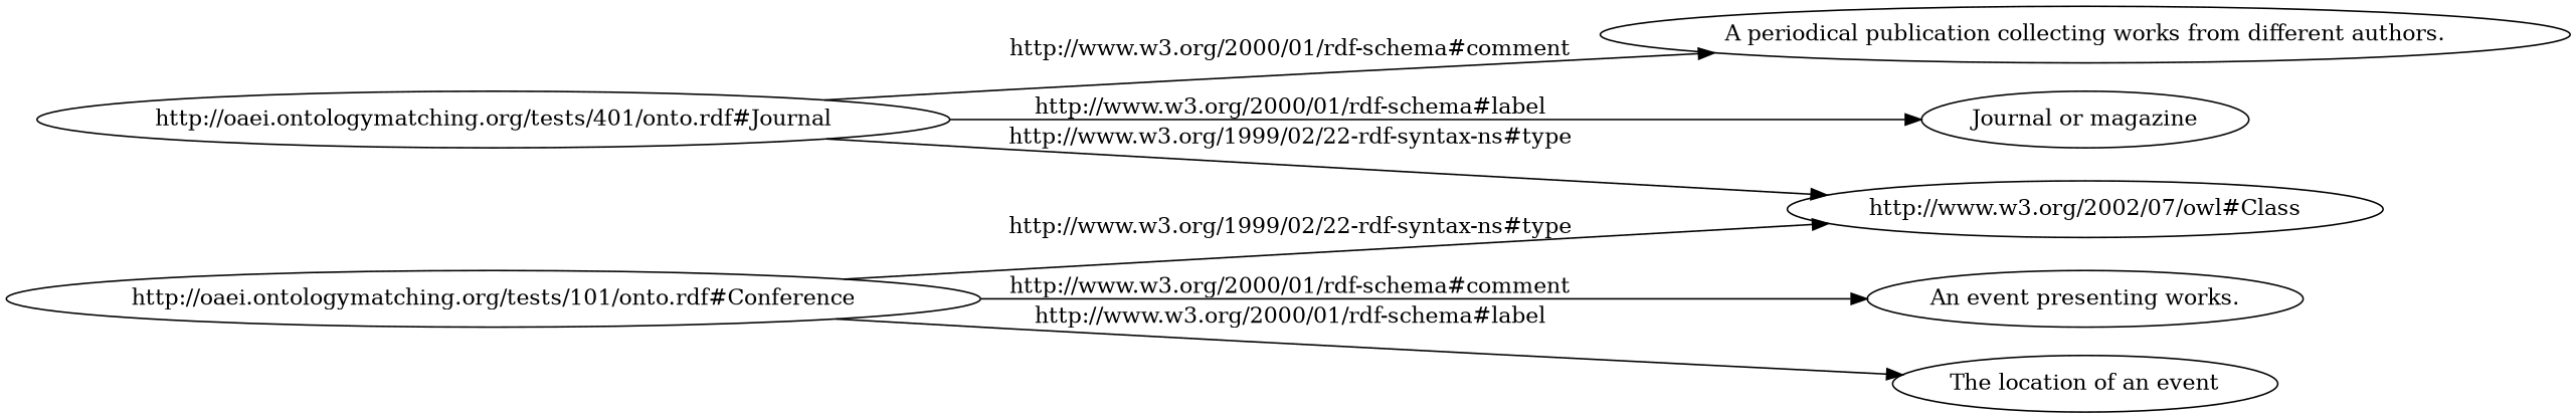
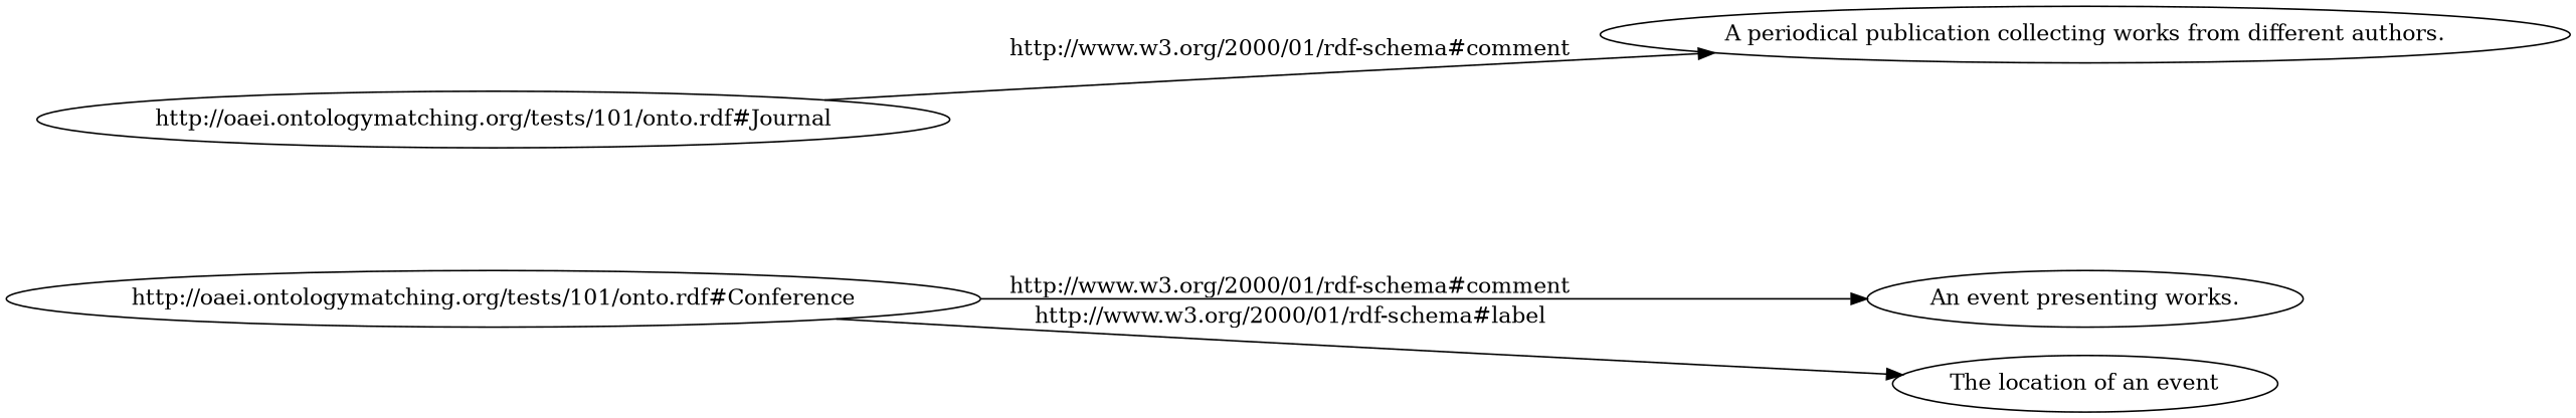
  digraph {
    rankdir=LR
    n1 [label="A periodical publication collecting works from different authors."]
    n2 [label="An event presenting works."]
-   n3 [label="Journal or magazine"]
    n4 [label="The location of an event"]
    n5 [label="http://oaei.ontologymatching.org/tests/101/onto.rdf#Conference"]
-   n6 [label="http://www.w3.org/2002/07/owl#Class"]
-   n7 [label="http://oaei.ontologymatching.org/tests/401/onto.rdf#Journal"]
+   n7 [label="http://oaei.ontologymatching.org/tests/101/onto.rdf#Journal"]
    n5 -> n2 [label="http://www.w3.org/2000/01/rdf-schema#comment"]
    n5 -> n4 [label="http://www.w3.org/2000/01/rdf-schema#label"]
-   n5 -> n6 [label="http://www.w3.org/1999/02/22-rdf-syntax-ns#type"]
    n7 -> n1 [label="http://www.w3.org/2000/01/rdf-schema#comment"]
-   n7 -> n3 [label="http://www.w3.org/2000/01/rdf-schema#label"]
-   n7 -> n6 [label="http://www.w3.org/1999/02/22-rdf-syntax-ns#type"]
  }
